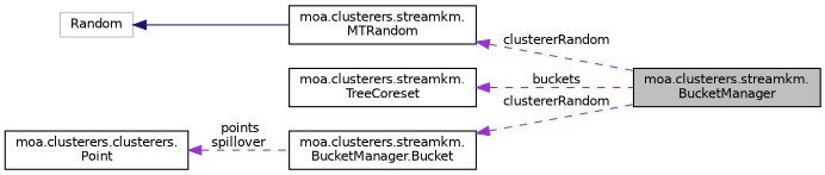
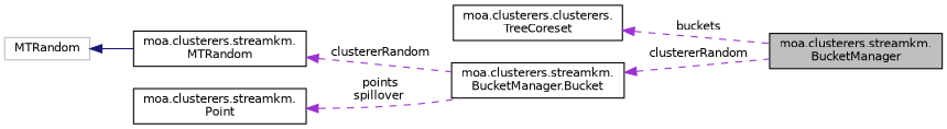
  digraph {
    rankdir=LR
    node [color=black fillcolor=white fontname=Helvetica fontsize=10 shape=record style=filled]
    edge [color=darkorchid3 dir=back fontname=Helvetica fontsize=10 labelfontname=Helvetica labelfontsize=10 style=dashed]
    n1 [fillcolor=grey75 fontcolor=black height=0.2 label="moa.clusterers.streamkm.\lBucketManager" width=0.4]
    n2 [height=0.2 label="moa.clusterers.streamkm.\lMTRandom" width=0.4]
-   n3 [color=grey75 height=0.2 label=Random width=0.4]
-   n4 [height=0.2 label="moa.clusterers.streamkm.\lTreeCoreset" width=0.4]
+   n3 [color=grey75 height=0.2 label=MTRandom width=0.4]
+   n4 [height=0.2 label="moa.clusterers.clusterers.\lTreeCoreset" width=0.4]
    n5 [height=0.2 label="moa.clusterers.streamkm.\lBucketManager.Bucket" width=0.4]
-   n6 [height=0.2 label="moa.clusterers.clusterers.\lPoint" width=0.4]
-   n2 -> n1 [label=" clustererRandom"]
+   n6 [height=0.2 label="moa.clusterers.streamkm.\lPoint" width=0.4]
+   n2 -> n5 [label=" clustererRandom"]
    n3 -> n2 [color=midnightblue style=solid]
    n4 -> n1 [label=" buckets"]
    n5 -> n1 [label=" clustererRandom"]
    n6 -> n5 [label=" points\nspillover"]
  }
